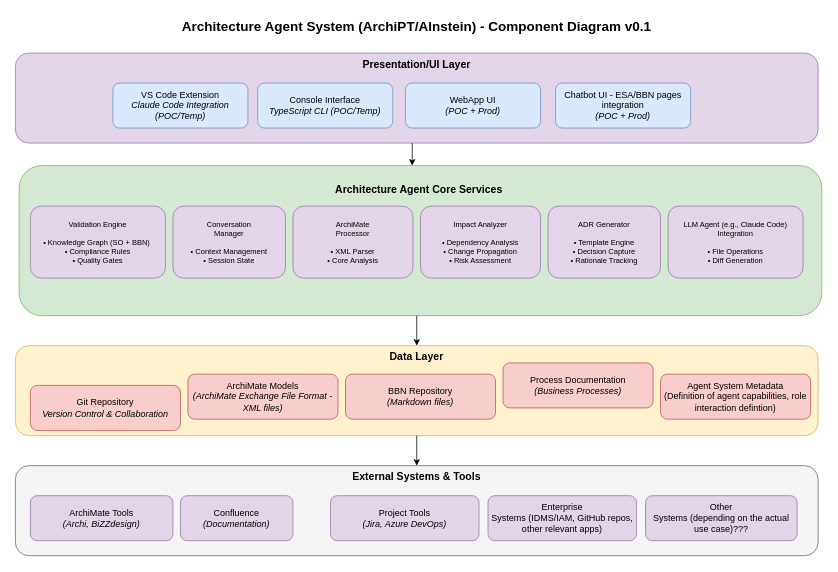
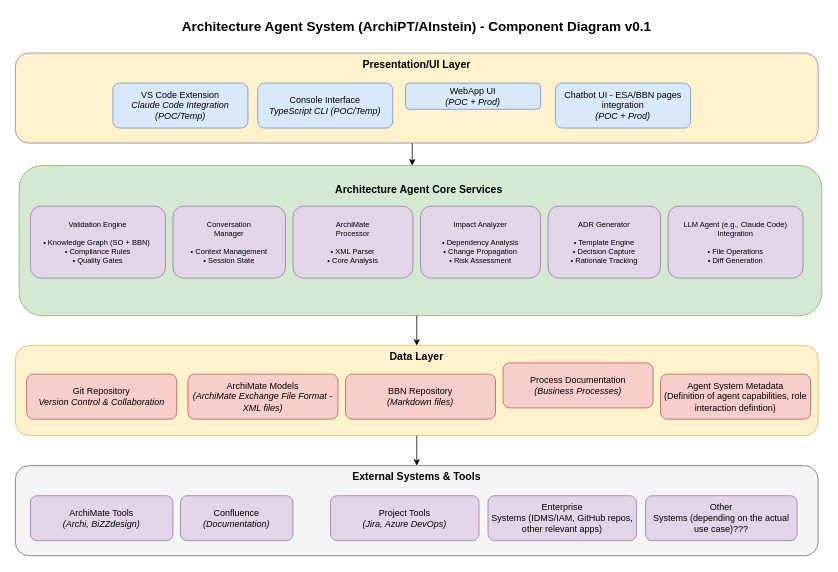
  <mxCell id="0" />
  <mxCell id="1" parent="0" />
  <mxCell id="2" value="Architecture Agent System (ArchiPT/AInstein) - Component Diagram v0.1" style="text;html=1;strokeColor=none;fillColor=none;align=center;verticalAlign=middle;whiteSpace=wrap;rounded=0;fontSize=18;fontStyle=1" vertex="1" parent="1"><mxGeometry x="240" y="20" width="630" height="30" as="geometry" /></mxCell>
- <mxCell id="3" value="Presentation/UI Layer" style="rounded=1;whiteSpace=wrap;html=1;fillColor=#e1d5e7;strokeColor=#9673a6;verticalAlign=top;fontSize=14;fontStyle=1" vertex="1" parent="1"><mxGeometry x="20" y="70" width="1070" height="120" as="geometry" /></mxCell>
+ <mxCell id="3" value="Presentation/UI Layer" style="rounded=1;whiteSpace=wrap;html=1;fillColor=#fff2cc;strokeColor=#9673a6;verticalAlign=top;fontSize=14;fontStyle=1;" vertex="1" parent="1"><mxGeometry x="20" y="70" width="1070" height="120" as="geometry" /></mxCell>
  <mxCell id="4" value="VS Code Extension&lt;br&gt;&lt;i&gt;Claude Code Integration (POC/Temp)&lt;/i&gt;" style="rounded=1;whiteSpace=wrap;html=1;fillColor=#dae8fc;strokeColor=#6c8ebf;" vertex="1" parent="1"><mxGeometry x="150" y="110" width="180" height="60" as="geometry" /></mxCell>
  <mxCell id="5" value="Console Interface&lt;br&gt;&lt;i&gt;TypeScript CLI (POC/Temp)&lt;/i&gt;" style="rounded=1;whiteSpace=wrap;html=1;fillColor=#dae8fc;strokeColor=#6c8ebf;" vertex="1" parent="1"><mxGeometry x="343" y="110" width="180" height="60" as="geometry" /></mxCell>
- <mxCell id="6" value="WebApp UI&lt;br&gt;&lt;i&gt;(POC + Prod)&lt;/i&gt;" style="rounded=1;whiteSpace=wrap;html=1;fillColor=#dae8fc;strokeColor=#6c8ebf;" vertex="1" parent="1"><mxGeometry x="540" y="110" width="180" height="60" as="geometry" /></mxCell>
+ <mxCell id="6" value="WebApp UI&lt;br&gt;&lt;i&gt;(POC + Prod)&lt;/i&gt;" style="rounded=1;whiteSpace=wrap;html=1;fillColor=#dae8fc;strokeColor=#6c8ebf;" vertex="1" parent="1"><mxGeometry x="540" y="110" width="180" height="35" as="geometry" /></mxCell>
  <mxCell id="7" value="&lt;div&gt;&lt;br&gt;&lt;/div&gt;Architecture Agent Core Services&amp;nbsp;" style="rounded=1;whiteSpace=wrap;html=1;fillColor=#d5e8d4;strokeColor=#82b366;verticalAlign=top;fontSize=14;fontStyle=1" vertex="1" parent="1"><mxGeometry x="25" y="220" width="1070" height="200" as="geometry" /></mxCell>
  <mxCell id="8" value="&lt;div&gt;&lt;span style=&quot;background-color: transparent; color: light-dark(rgb(0, 0, 0), rgb(255, 255, 255));&quot;&gt;Validation Engine&lt;/span&gt;&lt;/div&gt;&lt;div&gt;&lt;br&gt;• Knowledge Graph (SO + BBN)&amp;nbsp;&lt;/div&gt;&lt;div&gt;• Compliance Rules&lt;/div&gt;&lt;div&gt;&lt;span style=&quot;background-color: transparent; color: light-dark(rgb(0, 0, 0), rgb(255, 255, 255));&quot;&gt;• Quality Gates&lt;/span&gt;&lt;/div&gt;" style="rounded=1;whiteSpace=wrap;html=1;fillColor=#e1d5e7;strokeColor=#9673a6;fontSize=10;" vertex="1" parent="1"><mxGeometry x="40" y="274" width="180" height="96" as="geometry" /></mxCell>
  <mxCell id="9" value="ArchiMate&lt;br&gt;Processor&lt;br&gt;&lt;br&gt;• XML Parser&lt;br&gt;• Core Analysis" style="rounded=1;whiteSpace=wrap;html=1;fillColor=#e1d5e7;strokeColor=#9673a6;fontSize=10;" vertex="1" parent="1"><mxGeometry x="390" y="274" width="160" height="96" as="geometry" /></mxCell>
  <mxCell id="10" value="ADR Generator&lt;br&gt;&lt;br&gt;• Template Engine&lt;br&gt;• Decision Capture&lt;br&gt;• Rationale Tracking" style="rounded=1;whiteSpace=wrap;html=1;fillColor=#e1d5e7;strokeColor=#9673a6;fontSize=10;" vertex="1" parent="1"><mxGeometry x="730" y="274" width="150" height="96" as="geometry" /></mxCell>
  <mxCell id="11" value="Impact Analyzer&lt;br&gt;&lt;br&gt;• Dependency Analysis&lt;br&gt;• Change Propagation&lt;br&gt;• Risk Assessment" style="rounded=1;whiteSpace=wrap;html=1;fillColor=#e1d5e7;strokeColor=#9673a6;fontSize=10;" vertex="1" parent="1"><mxGeometry x="560" y="274" width="160" height="96" as="geometry" /></mxCell>
  <mxCell id="12" value="Conversation&lt;br&gt;Manager&lt;br&gt;&lt;br&gt;• Context Management&lt;div&gt;• Session State&lt;/div&gt;" style="rounded=1;whiteSpace=wrap;html=1;fillColor=#e1d5e7;strokeColor=#9673a6;fontSize=10;" vertex="1" parent="1"><mxGeometry x="230" y="274" width="150" height="96" as="geometry" /></mxCell>
  <mxCell id="13" value="&lt;div&gt;&lt;br&gt;&lt;/div&gt;&lt;div&gt;&lt;br&gt;&lt;/div&gt;LLM Agent (e.g., Claude Code)&lt;br&gt;Integration&lt;br&gt;&lt;br&gt;• File Operations&lt;br&gt;• Diff Generation&lt;div&gt;&lt;br&gt;&lt;/div&gt;&lt;div&gt;&lt;br&gt;&lt;/div&gt;" style="rounded=1;whiteSpace=wrap;html=1;fillColor=#e1d5e7;strokeColor=#9673a6;fontSize=10;" vertex="1" parent="1"><mxGeometry x="890" y="274" width="180" height="96" as="geometry" /></mxCell>
  <mxCell id="14" value="Data Layer" style="rounded=1;whiteSpace=wrap;html=1;fillColor=#fff2cc;strokeColor=#d6b656;verticalAlign=top;fontSize=14;fontStyle=1" vertex="1" parent="1"><mxGeometry x="20" y="460" width="1070" height="120" as="geometry" /></mxCell>
- <mxCell id="15" value="Git Repository&lt;br&gt;&lt;i&gt;Version Control &amp; Collaboration&lt;/i&gt;" style="rounded=1;whiteSpace=wrap;html=1;fillColor=#f8cecc;strokeColor=#b85450;" vertex="1" parent="1"><mxGeometry x="40" y="513" width="200" height="60" as="geometry" /></mxCell>
+ <mxCell id="15" value="Git Repository&lt;br&gt;&lt;i&gt;Version Control &amp; Collaboration&lt;/i&gt;" style="rounded=1;whiteSpace=wrap;html=1;fillColor=#f8cecc;strokeColor=#b85450;" vertex="1" parent="1"><mxGeometry x="35" y="498" width="200" height="60" as="geometry" /></mxCell>
  <mxCell id="16" value="ArchiMate Models&lt;br&gt;&lt;i&gt;(ArchiMate Exchange File Format - XML files)&lt;/i&gt;" style="rounded=1;whiteSpace=wrap;html=1;fillColor=#f8cecc;strokeColor=#b85450;" vertex="1" parent="1"><mxGeometry x="250" y="498" width="200" height="60" as="geometry" /></mxCell>
  <mxCell id="17" value="BBN Repository&lt;br&gt;&lt;i&gt;(Markdown files)&lt;/i&gt;" style="rounded=1;whiteSpace=wrap;html=1;fillColor=#f8cecc;strokeColor=#b85450;" vertex="1" parent="1"><mxGeometry x="460" y="498" width="200" height="60" as="geometry" /></mxCell>
  <mxCell id="18" value="Process Documentation&lt;br&gt;&lt;i&gt;(Business Processes)&lt;/i&gt;" style="rounded=1;whiteSpace=wrap;html=1;fillColor=#f8cecc;strokeColor=#b85450;" vertex="1" parent="1"><mxGeometry x="670" y="483" width="200" height="60" as="geometry" /></mxCell>
  <mxCell id="19" value="External Systems &amp; Tools" style="rounded=1;whiteSpace=wrap;html=1;fillColor=#f5f5f5;strokeColor=#666666;verticalAlign=top;fontSize=14;fontStyle=1" vertex="1" parent="1"><mxGeometry x="20" y="620" width="1070" height="120" as="geometry" /></mxCell>
  <mxCell id="20" value="ArchiMate Tools&lt;br&gt;&lt;i&gt;(Archi, BiZZdesign)&lt;/i&gt;" style="rounded=1;whiteSpace=wrap;html=1;fillColor=#e1d5e7;strokeColor=#9673a6;" vertex="1" parent="1"><mxGeometry x="40" y="660" width="190" height="60" as="geometry" /></mxCell>
  <mxCell id="21" value="Confluence&lt;br&gt;&lt;i&gt;(Documentation)&lt;/i&gt;" style="rounded=1;whiteSpace=wrap;html=1;fillColor=#e1d5e7;strokeColor=#9673a6;" vertex="1" parent="1"><mxGeometry x="240" y="660" width="150" height="60" as="geometry" /></mxCell>
  <mxCell id="22" value="Project Tools&lt;br&gt;&lt;i&gt;(Jira, Azure DevOps)&lt;/i&gt;" style="rounded=1;whiteSpace=wrap;html=1;fillColor=#e1d5e7;strokeColor=#9673a6;" vertex="1" parent="1"><mxGeometry x="440" y="660" width="198" height="60" as="geometry" /></mxCell>
  <mxCell id="23" value="Enterprise&lt;br&gt;Systems (IDMS/IAM, GitHub repos, other relevant apps)" style="rounded=1;whiteSpace=wrap;html=1;fillColor=#e1d5e7;strokeColor=#9673a6;" vertex="1" parent="1"><mxGeometry x="650" y="660" width="198" height="60" as="geometry" /></mxCell>
  <mxCell id="24" value="" style="endArrow=classic;html=1;rounded=0;" edge="1" parent="1"><mxGeometry width="50" height="50" relative="1" as="geometry"><mxPoint x="549" y="190" as="sourcePoint" /><mxPoint x="549" y="220" as="targetPoint" /></mxGeometry></mxCell>
  <mxCell id="25" value="" style="endArrow=classic;html=1;rounded=0;" edge="1" parent="1"><mxGeometry width="50" height="50" relative="1" as="geometry"><mxPoint x="555" y="420" as="sourcePoint" /><mxPoint x="555" y="460" as="targetPoint" /></mxGeometry></mxCell>
  <mxCell id="26" value="" style="endArrow=classic;html=1;rounded=0;" edge="1" parent="1"><mxGeometry width="50" height="50" relative="1" as="geometry"><mxPoint x="555" y="580" as="sourcePoint" /><mxPoint x="555" y="620" as="targetPoint" /></mxGeometry></mxCell>
  <mxCell id="27" value="Chatbot UI - ESA/BBN pages integration&lt;div&gt;&lt;i&gt;(POC + Prod)&lt;/i&gt;&lt;/div&gt;" style="rounded=1;whiteSpace=wrap;html=1;fillColor=#dae8fc;strokeColor=#6c8ebf;" vertex="1" parent="1"><mxGeometry x="740" y="110" width="180" height="60" as="geometry" /></mxCell>
  <mxCell id="28" value="Other&lt;br&gt;Systems (depending on the actual use case)???" style="rounded=1;whiteSpace=wrap;html=1;fillColor=#e1d5e7;strokeColor=#9673a6;" vertex="1" parent="1"><mxGeometry x="860" y="660" width="202" height="60" as="geometry" /></mxCell>
  <mxCell id="29" value="Agent System Metadata&lt;div&gt;(Definition of agent capabilities, role interaction defintion)&lt;/div&gt;" style="rounded=1;whiteSpace=wrap;html=1;fillColor=#f8cecc;strokeColor=#b85450;" vertex="1" parent="1"><mxGeometry x="880" y="498" width="200" height="60" as="geometry" /></mxCell>
